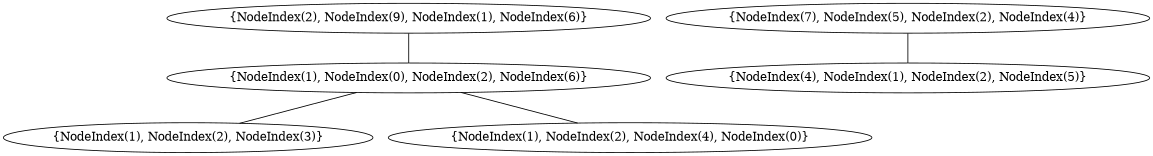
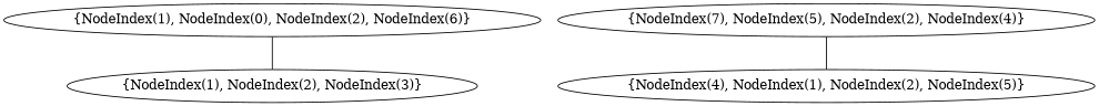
  graph {
    n1 [label="{NodeIndex(1), NodeIndex(2), NodeIndex(3)}"]
-   n2 [label="{NodeIndex(1), NodeIndex(2), NodeIndex(4), NodeIndex(0)}"]
    n3 [label="{NodeIndex(4), NodeIndex(1), NodeIndex(2), NodeIndex(5)}"]
    n4 [label="{NodeIndex(1), NodeIndex(0), NodeIndex(2), NodeIndex(6)}"]
-   n5 [label="{NodeIndex(2), NodeIndex(9), NodeIndex(1), NodeIndex(6)}"]
    n6 [label="{NodeIndex(7), NodeIndex(5), NodeIndex(2), NodeIndex(4)}"]
    n4 -- n1
-   n4 -- n2
-   n5 -- n4
    n6 -- n3
  }
